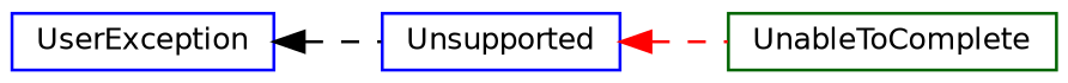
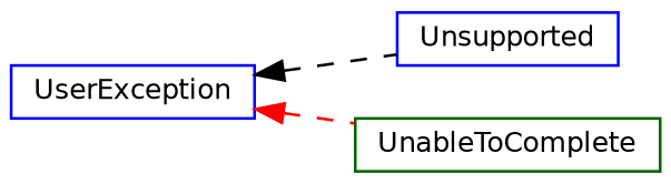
  digraph {
    rankdir=LR
    node [color=blue fillcolor=white fontname=Helvetica fontsize=10 shape=record style=filled]
    edge [dir=back fontname=Helvetica fontsize=10 labelfontname=Helvetica labelfontsize=10 style=dashed]
    n1 [height=0.2 label=UserException width=0.4]
    n2 [height=0.2 label=Unsupported width=0.4]
    n3 [color=darkgreen height=0.2 label=UnableToComplete width=0.4]
    n1 -> n2 [color=black]
-   n2 -> n3 [color=red]
+   n1 -> n3 [color=red]
  }
